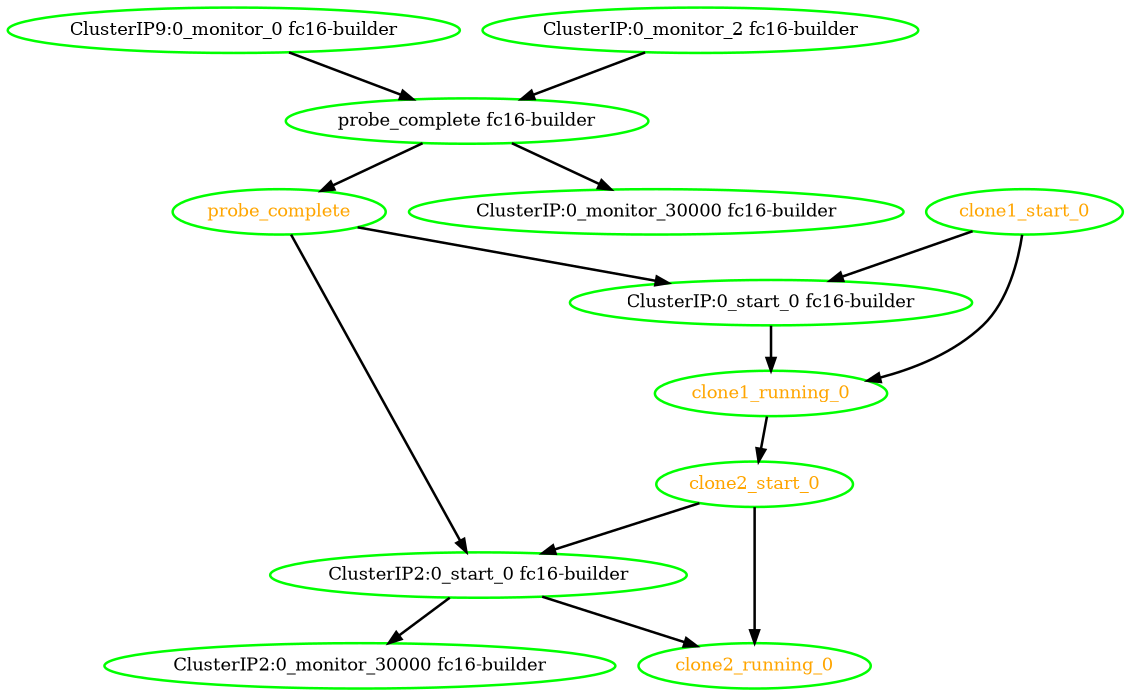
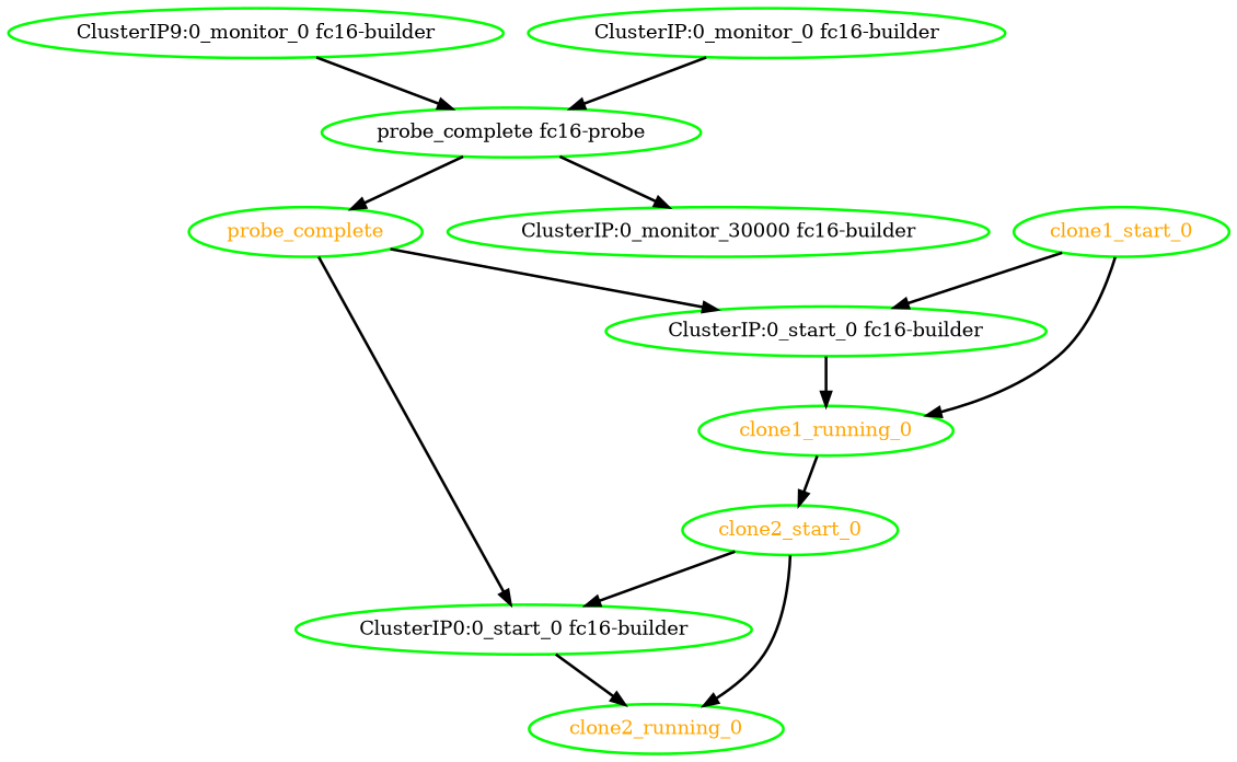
  digraph {
    node [color=green fontcolor=black style=bold]
    edge [style=bold]
    n1 [label="ClusterIP9:0_monitor_0 fc16-builder"]
-   "probe_complete fc16-builder"
+   "probe_complete fc16-builder" [label="probe_complete fc16-probe"]
    probe_complete [fontcolor=orange]
    "ClusterIP:0_monitor_30000 fc16-builder"
-   "ClusterIP2:0_start_0 fc16-builder"
+   "ClusterIP2:0_start_0 fc16-builder" [label="ClusterIP0:0_start_0 fc16-builder"]
    "ClusterIP:0_start_0 fc16-builder"
-   "ClusterIP2:0_monitor_30000 fc16-builder"
    clone2_running_0 [fontcolor=orange]
-   "ClusterIP:0_monitor_0 fc16-builder" [label="ClusterIP:0_monitor_2 fc16-builder"]
+   "ClusterIP:0_monitor_0 fc16-builder"
    clone1_running_0 [fontcolor=orange]
    clone2_start_0 [fontcolor=orange]
    clone1_start_0 [fontcolor=orange]
    n1 -> "probe_complete fc16-builder"
    "probe_complete fc16-builder" -> probe_complete
    "probe_complete fc16-builder" -> "ClusterIP:0_monitor_30000 fc16-builder"
    probe_complete -> "ClusterIP2:0_start_0 fc16-builder"
    probe_complete -> "ClusterIP:0_start_0 fc16-builder"
-   "ClusterIP2:0_start_0 fc16-builder" -> "ClusterIP2:0_monitor_30000 fc16-builder"
    "ClusterIP2:0_start_0 fc16-builder" -> clone2_running_0
    "ClusterIP:0_start_0 fc16-builder" -> clone1_running_0
    "ClusterIP:0_monitor_0 fc16-builder" -> "probe_complete fc16-builder"
    clone1_running_0 -> clone2_start_0
    clone2_start_0 -> "ClusterIP2:0_start_0 fc16-builder"
    clone2_start_0 -> clone2_running_0
    clone1_start_0 -> "ClusterIP:0_start_0 fc16-builder"
    clone1_start_0 -> clone1_running_0
  }
